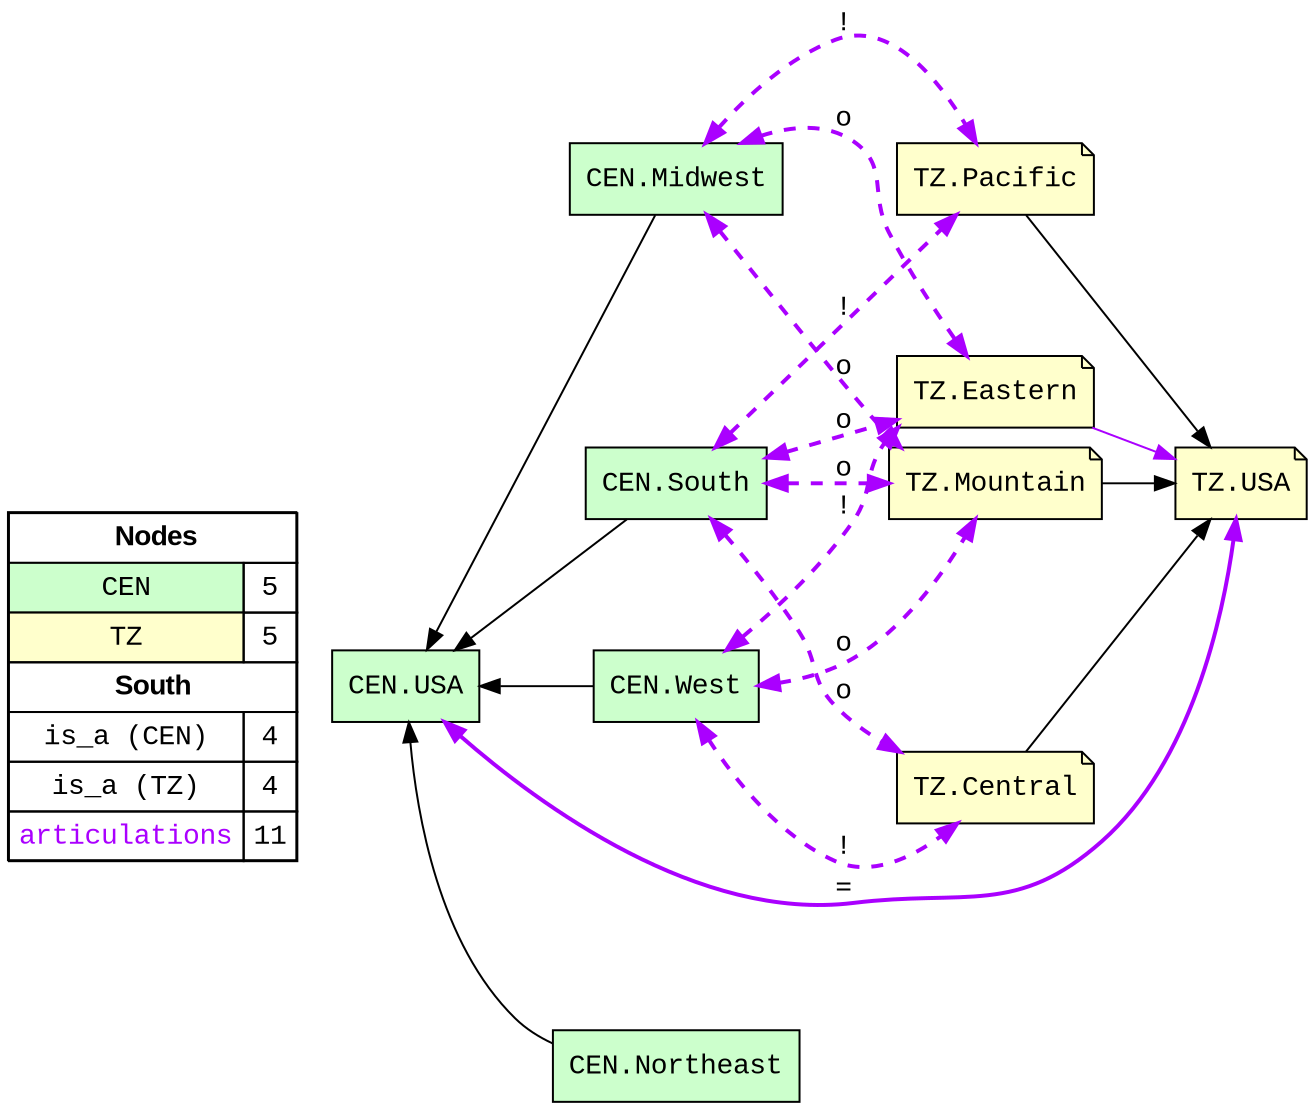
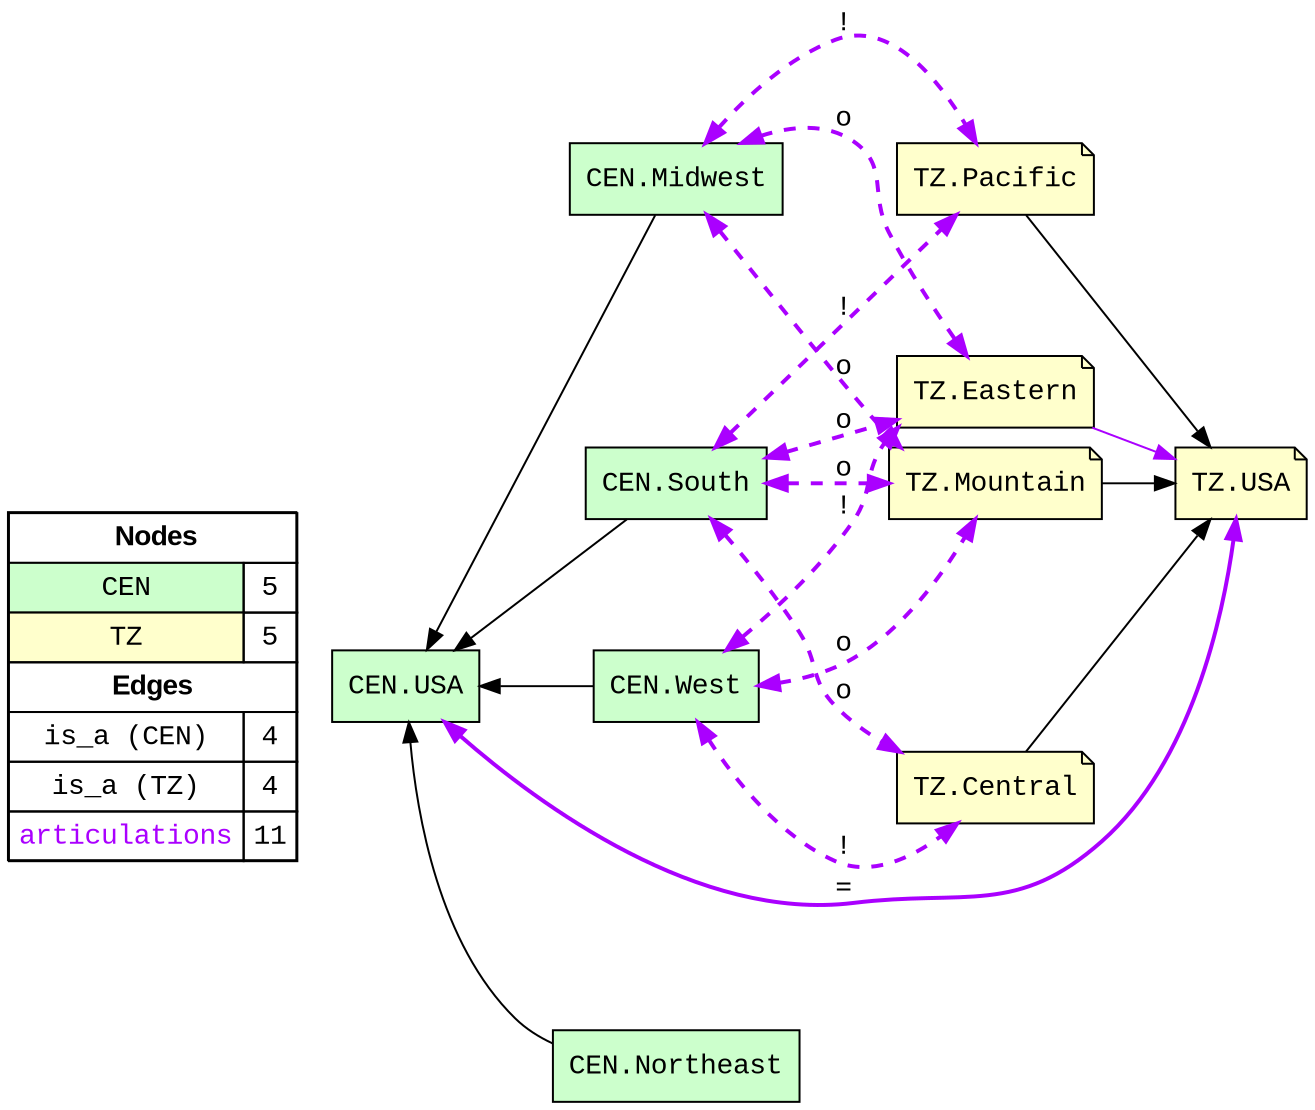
  digraph {
    fontname="Liberation Mono"
    rankdir=LR
    node [fillcolor="#FFFFCC" fontname="Liberation Mono" shape=box style=filled]
    edge [color="#AA00FF" constraint=true dir=both fontname="Liberation Mono" penwidth=2 style=dashed]
-   n1 [fillcolor=white label=<   <TABLE BORDER="0" CELLBORDER="1" CELLSPACING="0" CELLPADDING="4">  <TR> <TD COLSPAN="2"><font face="Arial Black"> Nodes</font></TD> </TR>  <TR>   <TD bgcolor="#CCFFCC" fontname="helvetica">CEN</TD>   <TD>5</TD>   </TR>  <TR>   <TD bgcolor="#FFFFCC" fontname="helvetica">TZ</TD>   <TD>5</TD>   </TR>  <TR> <TD COLSPAN="2"><font face = "Arial Black"> South </font></TD> </TR>  <TR>   <TD><font color ="#000000">is_a (CEN)</font></TD><TD>4</TD> </TR> <TR>   <TD><font color ="#000000">is_a (TZ)</font></TD><TD>4</TD> </TR> <TR>   <TD><font color ="#AA00FF">articulations</font></TD><TD>11</TD> </TR> </TABLE>   > margin=0]
+   n1 [fillcolor=white label=<   <TABLE BORDER="0" CELLBORDER="1" CELLSPACING="0" CELLPADDING="4">  <TR> <TD COLSPAN="2"><font face="Arial Black"> Nodes</font></TD> </TR>  <TR>   <TD bgcolor="#CCFFCC" fontname="helvetica">CEN</TD>   <TD>5</TD>   </TR>  <TR>   <TD bgcolor="#FFFFCC" fontname="helvetica">TZ</TD>   <TD>5</TD>   </TR>  <TR> <TD COLSPAN="2"><font face = "Arial Black"> Edges </font></TD> </TR>  <TR>   <TD><font color ="#000000">is_a (CEN)</font></TD><TD>4</TD> </TR> <TR>   <TD><font color ="#000000">is_a (TZ)</font></TD><TD>4</TD> </TR> <TR>   <TD><font color ="#AA00FF">articulations</font></TD><TD>11</TD> </TR> </TABLE>   > margin=0]
    "TZ.Eastern" [shape=note]
    "CEN.Midwest" [fillcolor="#CCFFCC"]
    "TZ.Mountain" [shape=note]
    "TZ.Pacific" [shape=note]
    "TZ.USA" [shape=note]
    "CEN.South" [fillcolor="#CCFFCC"]
    "TZ.Central" [shape=note]
    "CEN.USA" [fillcolor="#CCFFCC"]
    "CEN.Northeast" [fillcolor="#CCFFCC"]
    "CEN.West" [fillcolor="#CCFFCC"]
    subgraph sub_1 {
      rank=source
      n1
    }
    "TZ.Eastern" -> "TZ.USA" [dir=forward penwidth=1 style=solid]
    "CEN.Midwest" -> "TZ.Eastern" [label=o]
    "CEN.Midwest" -> "TZ.Mountain" [label=o]
    "CEN.Midwest" -> "TZ.Pacific" [label="!"]
    "TZ.Mountain" -> "TZ.USA" [color="#000000" dir=forward penwidth=1 style=solid]
    "TZ.Pacific" -> "TZ.USA" [color="#000000" dir=forward penwidth=1 style=solid]
    "CEN.South" -> "TZ.Eastern" [label=o]
    "CEN.South" -> "TZ.Mountain" [label=o]
    "CEN.South" -> "TZ.Pacific" [label="!"]
    "CEN.South" -> "TZ.Central" [label=o]
    "TZ.Central" -> "TZ.USA" [color="#000000" dir=forward penwidth=1 style=solid]
    "CEN.USA" -> "CEN.Midwest" [color="#000000" dir=back penwidth=1 style=solid]
    "CEN.USA" -> "TZ.USA" [label="=" style=solid]
    "CEN.USA" -> "CEN.South" [color="#000000" dir=back penwidth=1 style=solid]
    "CEN.USA" -> "CEN.Northeast" [color="#000000" dir=back penwidth=1 style=solid]
    "CEN.USA" -> "CEN.West" [color="#000000" dir=back penwidth=1 style=solid]
    "CEN.West" -> "TZ.Eastern" [label="!"]
    "CEN.West" -> "TZ.Mountain" [label=o]
    "CEN.West" -> "TZ.Central" [label="!"]
  }
